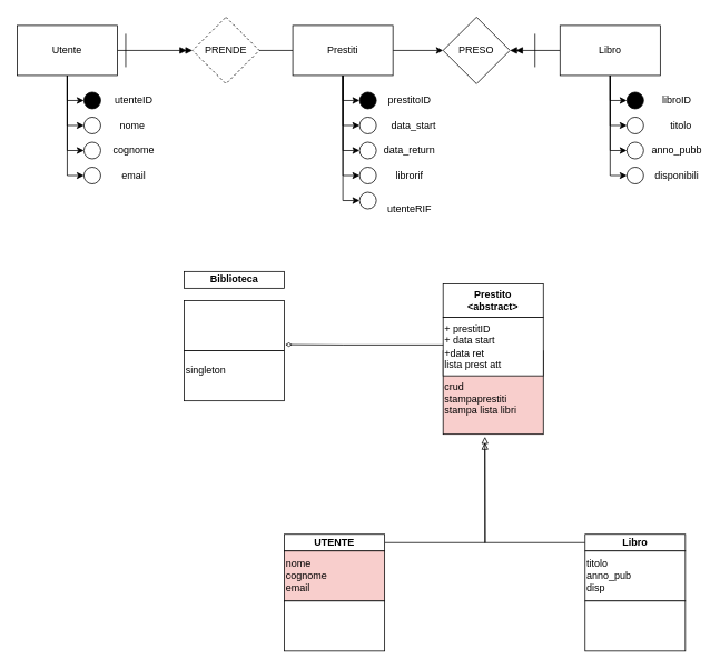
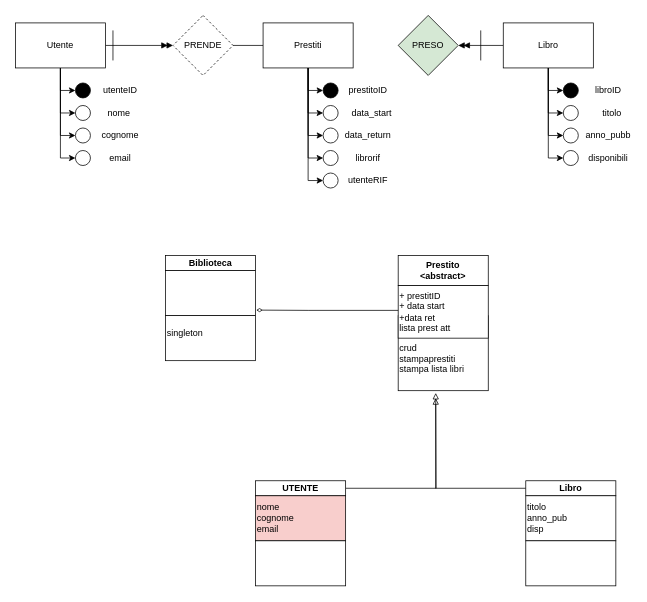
  <mxCell id="0" />
  <mxCell id="1" parent="0" />
  <mxCell id="2" style="edgeStyle=orthogonalEdgeStyle;rounded=0;orthogonalLoop=1;jettySize=auto;html=1;entryX=0;entryY=0.5;entryDx=0;entryDy=0;endArrow=doubleBlock;endFill=1;" parent="1" source="7" target="14" edge="1"><mxGeometry relative="1" as="geometry" /></mxCell>
  <mxCell id="3" style="edgeStyle=orthogonalEdgeStyle;rounded=0;orthogonalLoop=1;jettySize=auto;html=1;entryX=0;entryY=0.5;entryDx=0;entryDy=0;" parent="1" source="7" target="31" edge="1"><mxGeometry relative="1" as="geometry" /></mxCell>
  <mxCell id="4" style="edgeStyle=orthogonalEdgeStyle;rounded=0;orthogonalLoop=1;jettySize=auto;html=1;entryX=0;entryY=0.5;entryDx=0;entryDy=0;" parent="1" source="7" target="29" edge="1"><mxGeometry relative="1" as="geometry" /></mxCell>
  <mxCell id="5" style="edgeStyle=orthogonalEdgeStyle;rounded=0;orthogonalLoop=1;jettySize=auto;html=1;entryX=0;entryY=0.5;entryDx=0;entryDy=0;" parent="1" source="7" target="27" edge="1"><mxGeometry relative="1" as="geometry" /></mxCell>
  <mxCell id="6" style="edgeStyle=orthogonalEdgeStyle;rounded=0;orthogonalLoop=1;jettySize=auto;html=1;entryX=0;entryY=0.5;entryDx=0;entryDy=0;" parent="1" source="7" target="25" edge="1"><mxGeometry relative="1" as="geometry" /></mxCell>
  <mxCell id="7" value="Utente" style="rounded=0;whiteSpace=wrap;html=1;" parent="1" vertex="1"><mxGeometry x="20" y="30" width="120" height="60" as="geometry" /></mxCell>
  <mxCell id="8" style="edgeStyle=orthogonalEdgeStyle;rounded=0;orthogonalLoop=1;jettySize=auto;html=1;entryX=0;entryY=0.5;entryDx=0;entryDy=0;" parent="1" source="13" target="39" edge="1"><mxGeometry relative="1" as="geometry" /></mxCell>
  <mxCell id="9" style="edgeStyle=orthogonalEdgeStyle;rounded=0;orthogonalLoop=1;jettySize=auto;html=1;entryX=0;entryY=0.5;entryDx=0;entryDy=0;" parent="1" source="13" target="37" edge="1"><mxGeometry relative="1" as="geometry" /></mxCell>
  <mxCell id="10" style="edgeStyle=orthogonalEdgeStyle;rounded=0;orthogonalLoop=1;jettySize=auto;html=1;entryX=0;entryY=0.5;entryDx=0;entryDy=0;" parent="1" source="13" target="35" edge="1"><mxGeometry relative="1" as="geometry" /></mxCell>
  <mxCell id="11" style="edgeStyle=orthogonalEdgeStyle;rounded=0;orthogonalLoop=1;jettySize=auto;html=1;entryX=0;entryY=0.5;entryDx=0;entryDy=0;" parent="1" source="13" target="33" edge="1"><mxGeometry relative="1" as="geometry" /></mxCell>
  <mxCell id="12" style="edgeStyle=orthogonalEdgeStyle;rounded=0;orthogonalLoop=1;jettySize=auto;html=1;entryX=1;entryY=0.5;entryDx=0;entryDy=0;endArrow=doubleBlock;endFill=1;" parent="1" source="13" target="41" edge="1"><mxGeometry relative="1" as="geometry" /></mxCell>
  <mxCell id="13" value="Libro" style="rounded=0;whiteSpace=wrap;html=1;" parent="1" vertex="1"><mxGeometry x="670" y="30" width="120" height="60" as="geometry" /></mxCell>
  <mxCell id="14" value="PRENDE" style="rhombus;whiteSpace=wrap;html=1;dashed=1;" parent="1" vertex="1"><mxGeometry x="230" y="20" width="80" height="80" as="geometry" /></mxCell>
  <mxCell id="15" style="edgeStyle=orthogonalEdgeStyle;rounded=0;orthogonalLoop=1;jettySize=auto;html=1;entryX=1;entryY=0.5;entryDx=0;entryDy=0;endArrow=none;" parent="1" source="22" target="14" edge="1"><mxGeometry relative="1" as="geometry" /></mxCell>
- <mxCell id="16" style="edgeStyle=orthogonalEdgeStyle;rounded=0;orthogonalLoop=1;jettySize=auto;html=1;entryX=0;entryY=0.5;entryDx=0;entryDy=0;" parent="1" source="22" target="41" edge="1"><mxGeometry relative="1" as="geometry" /></mxCell>
  <mxCell id="17" style="edgeStyle=orthogonalEdgeStyle;rounded=0;orthogonalLoop=1;jettySize=auto;html=1;entryX=0;entryY=0.5;entryDx=0;entryDy=0;" parent="1" source="22" target="56" edge="1"><mxGeometry relative="1" as="geometry" /></mxCell>
  <mxCell id="18" style="edgeStyle=orthogonalEdgeStyle;rounded=0;orthogonalLoop=1;jettySize=auto;html=1;entryX=0;entryY=0.5;entryDx=0;entryDy=0;" parent="1" source="22" target="58" edge="1"><mxGeometry relative="1" as="geometry" /></mxCell>
  <mxCell id="19" style="edgeStyle=orthogonalEdgeStyle;rounded=0;orthogonalLoop=1;jettySize=auto;html=1;entryX=0;entryY=0.5;entryDx=0;entryDy=0;" parent="1" source="22" target="60" edge="1"><mxGeometry relative="1" as="geometry" /></mxCell>
  <mxCell id="20" style="edgeStyle=orthogonalEdgeStyle;rounded=0;orthogonalLoop=1;jettySize=auto;html=1;entryX=0;entryY=0.5;entryDx=0;entryDy=0;" parent="1" source="22" target="62" edge="1"><mxGeometry relative="1" as="geometry" /></mxCell>
  <mxCell id="21" style="edgeStyle=orthogonalEdgeStyle;rounded=0;orthogonalLoop=1;jettySize=auto;html=1;entryX=0;entryY=0.5;entryDx=0;entryDy=0;" parent="1" source="22" target="64" edge="1"><mxGeometry relative="1" as="geometry" /></mxCell>
  <mxCell id="22" value="Prestiti" style="rounded=0;whiteSpace=wrap;html=1;" parent="1" vertex="1"><mxGeometry x="350" y="30" width="120" height="60" as="geometry" /></mxCell>
  <mxCell id="23" value="" style="endArrow=none;html=1;rounded=0;" parent="1" edge="1"><mxGeometry width="50" height="50" relative="1" as="geometry"><mxPoint x="150" y="80" as="sourcePoint" /><mxPoint x="150" y="40" as="targetPoint" /></mxGeometry></mxCell>
  <mxCell id="24" value="" style="endArrow=none;html=1;rounded=0;" parent="1" edge="1"><mxGeometry width="50" height="50" relative="1" as="geometry"><mxPoint x="640" y="80" as="sourcePoint" /><mxPoint x="640" y="40" as="targetPoint" /></mxGeometry></mxCell>
  <mxCell id="25" value="" style="ellipse;whiteSpace=wrap;html=1;aspect=fixed;fillColor=#000000;" parent="1" vertex="1"><mxGeometry x="100" y="110" width="20" height="20" as="geometry" /></mxCell>
  <mxCell id="26" value="utenteID" style="text;html=1;align=center;verticalAlign=middle;whiteSpace=wrap;rounded=0;" parent="1" vertex="1"><mxGeometry x="130" y="105" width="60" height="30" as="geometry" /></mxCell>
  <mxCell id="27" value="" style="ellipse;whiteSpace=wrap;html=1;aspect=fixed;" parent="1" vertex="1"><mxGeometry x="100" y="140" width="20" height="20" as="geometry" /></mxCell>
  <mxCell id="28" value="nome&amp;nbsp;" style="text;html=1;align=center;verticalAlign=middle;whiteSpace=wrap;rounded=0;" parent="1" vertex="1"><mxGeometry x="130" y="135" width="60" height="30" as="geometry" /></mxCell>
  <mxCell id="29" value="" style="ellipse;whiteSpace=wrap;html=1;aspect=fixed;" parent="1" vertex="1"><mxGeometry x="100" y="170" width="20" height="20" as="geometry" /></mxCell>
  <mxCell id="30" value="cognome" style="text;html=1;align=center;verticalAlign=middle;whiteSpace=wrap;rounded=0;" parent="1" vertex="1"><mxGeometry x="130" y="165" width="60" height="30" as="geometry" /></mxCell>
  <mxCell id="31" value="" style="ellipse;whiteSpace=wrap;html=1;aspect=fixed;" parent="1" vertex="1"><mxGeometry x="100" y="200" width="20" height="20" as="geometry" /></mxCell>
  <mxCell id="32" value="email" style="text;html=1;align=center;verticalAlign=middle;whiteSpace=wrap;rounded=0;" parent="1" vertex="1"><mxGeometry x="130" y="195" width="60" height="30" as="geometry" /></mxCell>
  <mxCell id="33" value="" style="ellipse;whiteSpace=wrap;html=1;aspect=fixed;fillColor=#000000;" parent="1" vertex="1"><mxGeometry x="750" y="110" width="20" height="20" as="geometry" /></mxCell>
  <mxCell id="34" value="libroID" style="text;html=1;align=center;verticalAlign=middle;whiteSpace=wrap;rounded=0;" parent="1" vertex="1"><mxGeometry x="780" y="105" width="60" height="30" as="geometry" /></mxCell>
  <mxCell id="35" value="" style="ellipse;whiteSpace=wrap;html=1;aspect=fixed;" parent="1" vertex="1"><mxGeometry x="750" y="140" width="20" height="20" as="geometry" /></mxCell>
  <mxCell id="36" value="titolo" style="text;html=1;align=center;verticalAlign=middle;whiteSpace=wrap;rounded=0;" parent="1" vertex="1"><mxGeometry x="790" y="135" width="50" height="30" as="geometry" /></mxCell>
  <mxCell id="37" value="" style="ellipse;whiteSpace=wrap;html=1;aspect=fixed;" parent="1" vertex="1"><mxGeometry x="750" y="170" width="20" height="20" as="geometry" /></mxCell>
  <mxCell id="38" value="anno_pubb" style="text;html=1;align=center;verticalAlign=middle;whiteSpace=wrap;rounded=0;" parent="1" vertex="1"><mxGeometry x="780" y="165" width="60" height="30" as="geometry" /></mxCell>
  <mxCell id="39" value="" style="ellipse;whiteSpace=wrap;html=1;aspect=fixed;" parent="1" vertex="1"><mxGeometry x="750" y="200" width="20" height="20" as="geometry" /></mxCell>
  <mxCell id="40" value="disponibili" style="text;html=1;align=center;verticalAlign=middle;whiteSpace=wrap;rounded=0;" parent="1" vertex="1"><mxGeometry x="780" y="195" width="60" height="30" as="geometry" /></mxCell>
- <mxCell id="41" value="PRESO" style="rhombus;whiteSpace=wrap;html=1;" parent="1" vertex="1"><mxGeometry x="530" y="20" width="80" height="80" as="geometry" /></mxCell>
+ <mxCell id="41" value="PRESO" style="rhombus;whiteSpace=wrap;html=1;fillColor=#d5e8d4;" parent="1" vertex="1"><mxGeometry x="530" y="20" width="80" height="80" as="geometry" /></mxCell>
  <mxCell id="42" style="edgeStyle=orthogonalEdgeStyle;rounded=0;orthogonalLoop=1;jettySize=auto;html=1;endArrow=block;endFill=0;" parent="1" source="43" edge="1"><mxGeometry relative="1" as="geometry"><mxPoint x="580" y="530" as="targetPoint" /></mxGeometry></mxCell>
  <mxCell id="43" value="&lt;b&gt;UTENTE&lt;/b&gt;" style="rounded=0;whiteSpace=wrap;html=1;" parent="1" vertex="1"><mxGeometry x="340" y="640" width="120" height="20" as="geometry" /></mxCell>
  <mxCell id="44" value="nome&lt;div&gt;cognome&lt;/div&gt;&lt;div&gt;email&lt;/div&gt;" style="rounded=0;whiteSpace=wrap;html=1;align=left;fillColor=#f8cecc;" parent="1" vertex="1"><mxGeometry x="340" y="660" width="120" height="60" as="geometry" /></mxCell>
  <mxCell id="45" value="" style="rounded=0;whiteSpace=wrap;html=1;" parent="1" vertex="1"><mxGeometry x="340" y="720" width="120" height="60" as="geometry" /></mxCell>
  <mxCell id="46" value="&lt;b&gt;Prestito&lt;/b&gt;&lt;br&gt;&lt;div&gt;&lt;b&gt;&amp;lt;abstract&amp;gt;&lt;/b&gt;&lt;/div&gt;" style="rounded=0;whiteSpace=wrap;html=1;" parent="1" vertex="1"><mxGeometry x="530" y="340" width="120" height="40" as="geometry" /></mxCell>
- <mxCell id="47" value="&lt;div&gt;&lt;br&gt;&lt;/div&gt;&lt;div&gt;crud&lt;/div&gt;&lt;div&gt;stampaprestiti&lt;/div&gt;&lt;div&gt;stampa lista libri&lt;/div&gt;" style="rounded=0;whiteSpace=wrap;html=1;align=left;fillColor=#f8cecc;" parent="1" vertex="1"><mxGeometry x="530" y="420" width="120" height="100" as="geometry" /></mxCell>
+ <mxCell id="47" value="&lt;div&gt;&lt;br&gt;&lt;/div&gt;&lt;div&gt;crud&lt;/div&gt;&lt;div&gt;stampaprestiti&lt;/div&gt;&lt;div&gt;stampa lista libri&lt;/div&gt;" style="rounded=0;whiteSpace=wrap;html=1;align=left;" parent="1" vertex="1"><mxGeometry x="530" y="420" width="120" height="100" as="geometry" /></mxCell>
  <mxCell id="48" style="edgeStyle=orthogonalEdgeStyle;rounded=0;orthogonalLoop=1;jettySize=auto;html=1;startArrow=none;startFill=0;entryX=0.417;entryY=1.03;entryDx=0;entryDy=0;entryPerimeter=0;endArrow=block;endFill=0;" parent="1" source="49" target="47" edge="1"><mxGeometry relative="1" as="geometry"><mxPoint x="580" y="530" as="targetPoint" /></mxGeometry></mxCell>
  <mxCell id="49" value="&lt;b&gt;Libro&lt;/b&gt;" style="rounded=0;whiteSpace=wrap;html=1;" parent="1" vertex="1"><mxGeometry x="700" y="640" width="120" height="20" as="geometry" /></mxCell>
  <mxCell id="50" value="titolo&lt;div&gt;anno_pub&lt;/div&gt;&lt;div&gt;disp&lt;/div&gt;" style="rounded=0;whiteSpace=wrap;html=1;align=left;" parent="1" vertex="1"><mxGeometry x="700" y="660" width="120" height="60" as="geometry" /></mxCell>
  <mxCell id="51" value="" style="rounded=0;whiteSpace=wrap;html=1;" parent="1" vertex="1"><mxGeometry x="700" y="720" width="120" height="60" as="geometry" /></mxCell>
- <mxCell id="52" value="&lt;b&gt;Biblioteca&lt;/b&gt;" style="rounded=0;whiteSpace=wrap;html=1;" parent="1" vertex="1"><mxGeometry x="220" y="325" width="120" height="20" as="geometry" /></mxCell>
+ <mxCell id="52" value="&lt;b&gt;Biblioteca&lt;/b&gt;" style="rounded=0;whiteSpace=wrap;html=1;" parent="1" vertex="1"><mxGeometry x="220" y="340" width="120" height="20" as="geometry" /></mxCell>
  <mxCell id="53" value="" style="rounded=0;whiteSpace=wrap;html=1;" parent="1" vertex="1"><mxGeometry x="220" y="360" width="120" height="60" as="geometry" /></mxCell>
  <mxCell id="54" value="singleton&lt;div&gt;&lt;br&gt;&lt;/div&gt;" style="rounded=0;whiteSpace=wrap;html=1;align=left;" parent="1" vertex="1"><mxGeometry x="220" y="420" width="120" height="60" as="geometry" /></mxCell>
  <mxCell id="55" value="+ prestitID&lt;div&gt;+ data start&lt;/div&gt;&lt;div&gt;+data ret&lt;/div&gt;&lt;div&gt;lista prest att&lt;/div&gt;" style="rounded=0;whiteSpace=wrap;html=1;align=left;" parent="1" vertex="1"><mxGeometry x="530" y="380" width="120" height="70" as="geometry" /></mxCell>
  <mxCell id="56" value="" style="ellipse;whiteSpace=wrap;html=1;aspect=fixed;fillColor=#000000;" parent="1" vertex="1"><mxGeometry x="430" y="110" width="20" height="20" as="geometry" /></mxCell>
  <mxCell id="57" value="prestitoID" style="text;html=1;align=center;verticalAlign=middle;whiteSpace=wrap;rounded=0;" parent="1" vertex="1"><mxGeometry x="460" y="105" width="60" height="30" as="geometry" /></mxCell>
  <mxCell id="58" value="" style="ellipse;whiteSpace=wrap;html=1;aspect=fixed;" parent="1" vertex="1"><mxGeometry x="430" y="140" width="20" height="20" as="geometry" /></mxCell>
  <mxCell id="59" value="data_start" style="text;html=1;align=center;verticalAlign=middle;whiteSpace=wrap;rounded=0;" parent="1" vertex="1"><mxGeometry x="470" y="135" width="50" height="30" as="geometry" /></mxCell>
  <mxCell id="60" value="" style="ellipse;whiteSpace=wrap;html=1;aspect=fixed;" parent="1" vertex="1"><mxGeometry x="430" y="170" width="20" height="20" as="geometry" /></mxCell>
  <mxCell id="61" value="data_return" style="text;html=1;align=center;verticalAlign=middle;whiteSpace=wrap;rounded=0;" parent="1" vertex="1"><mxGeometry x="460" y="165" width="60" height="30" as="geometry" /></mxCell>
  <mxCell id="62" value="" style="ellipse;whiteSpace=wrap;html=1;aspect=fixed;" parent="1" vertex="1"><mxGeometry x="430" y="200" width="20" height="20" as="geometry" /></mxCell>
  <mxCell id="63" value="librorif" style="text;html=1;align=center;verticalAlign=middle;whiteSpace=wrap;rounded=0;" parent="1" vertex="1"><mxGeometry x="460" y="195" width="60" height="30" as="geometry" /></mxCell>
  <mxCell id="64" value="" style="ellipse;whiteSpace=wrap;html=1;aspect=fixed;" parent="1" vertex="1"><mxGeometry x="430" y="230" width="20" height="20" as="geometry" /></mxCell>
- <mxCell id="65" value="utenteRIF" style="text;html=1;align=center;verticalAlign=middle;whiteSpace=wrap;rounded=0;" parent="1" vertex="1"><mxGeometry x="460" y="235" width="60" height="30" as="geometry" /></mxCell>
+ <mxCell id="65" value="utenteRIF" style="text;html=1;align=center;verticalAlign=middle;whiteSpace=wrap;rounded=0;" parent="1" vertex="1"><mxGeometry x="460" y="225" width="60" height="30" as="geometry" /></mxCell>
  <mxCell id="66" style="edgeStyle=orthogonalEdgeStyle;rounded=0;orthogonalLoop=1;jettySize=auto;html=1;entryX=1.007;entryY=0.877;entryDx=0;entryDy=0;entryPerimeter=0;endArrow=diamondThin;endFill=0;" parent="1" source="55" target="53" edge="1"><mxGeometry relative="1" as="geometry"><Array as="points"><mxPoint x="410" y="413" /><mxPoint x="410" y="413" /></Array></mxGeometry></mxCell>
